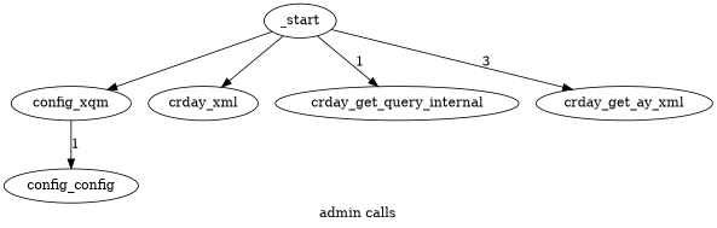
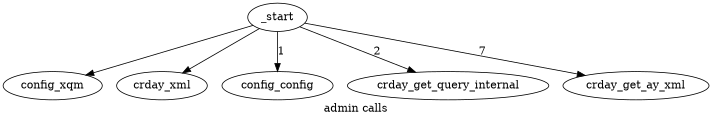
  digraph {
    label="admin calls"
    rankdir=TB
    _start
    config_xqm
    n3 [label=crday_xml]
    config_config
    crday_get_query_internal
    crday_get_ay_xml
    _start -> config_xqm
    _start -> n3
-   config_xqm -> config_config [label=1]
-   _start -> crday_get_query_internal [label=1]
-   _start -> crday_get_ay_xml [label=3]
+   _start -> config_config [label=1]
+   _start -> crday_get_query_internal [label=2]
+   _start -> crday_get_ay_xml [label=7]
  }
